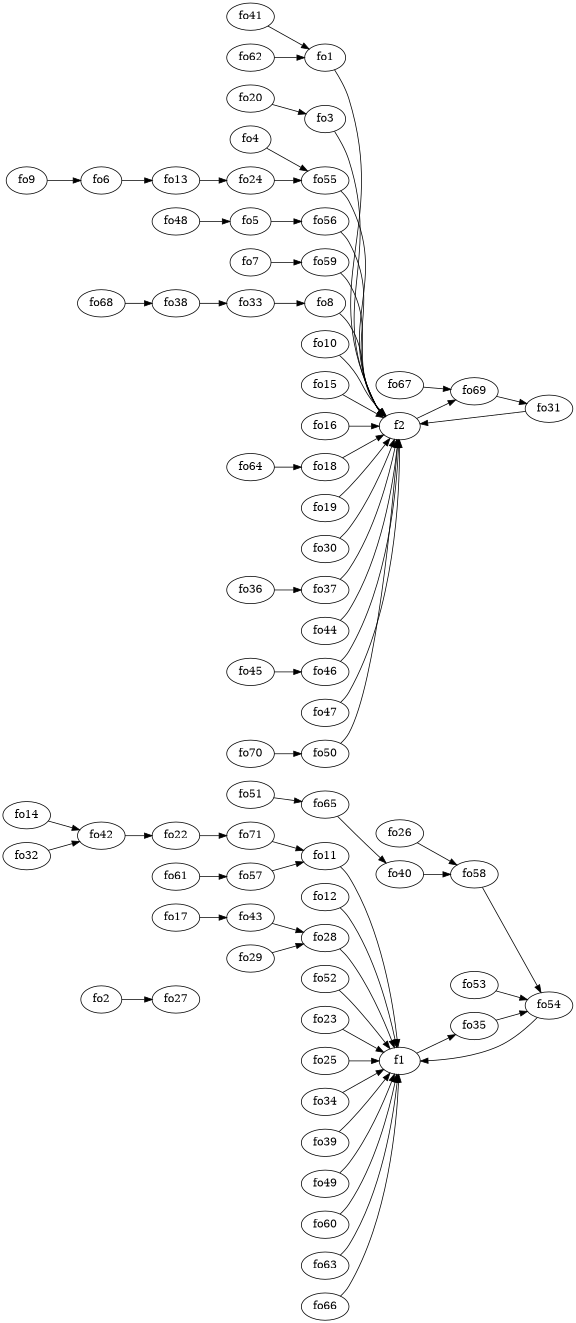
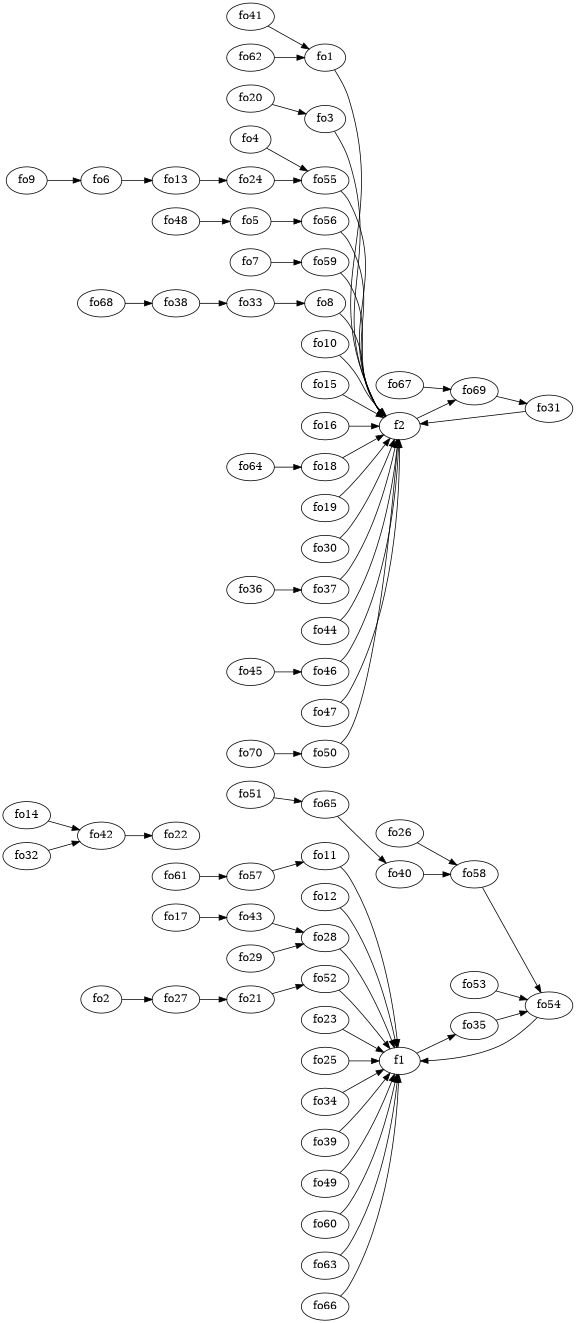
  strict digraph {
    fontname="DejaVu Serif"
    rankdir=LR
    node [fontname="DejaVu Serif"]
    edge [fontname="DejaVu Serif" weight=2]
    f1
    fo35
    fo54
    f2
    fo69
    fo31
    fo1
    fo2
    fo27
+   fo21
    fo3
    fo4
    fo55
    fo5
    fo56
    fo6
    fo13
    fo24
    fo7
    fo59
    fo8
    fo9
    fo10
    fo11
    fo12
    fo14
    fo42
    fo22
    fo15
    fo16
    fo17
    fo43
    fo28
    fo18
    fo19
    fo20
    fo52
-   fo71
    fo23
    fo25
    fo26
    fo58
    fo29
    fo30
    fo32
    fo33
    fo34
    fo36
    fo37
    fo38
    fo39
    fo40
    fo41
    fo44
    fo45
    fo46
    fo47
    fo48
    fo49
    fo50
    fo51
    fo65
    fo53
    fo57
    fo60
    fo61
    fo62
    fo63
    fo64
    fo66
    fo67
    fo68
    fo70
    f1 -> fo35
    fo35 -> fo54
    fo54 -> f1
    f2 -> fo69
    fo69 -> fo31
    fo31 -> f2
    fo1 -> f2
    fo2 -> fo27
+   fo27 -> fo21
+   fo21 -> fo52
    fo3 -> f2
    fo4 -> fo55
    fo55 -> f2
    fo5 -> fo56
    fo56 -> f2
    fo6 -> fo13
    fo13 -> fo24
    fo24 -> fo55
    fo7 -> fo59
    fo59 -> f2
    fo8 -> f2
    fo9 -> fo6
    fo10 -> f2
    fo11 -> f1
    fo12 -> f1
    fo14 -> fo42
    fo42 -> fo22
-   fo22 -> fo71
    fo15 -> f2
    fo16 -> f2
    fo17 -> fo43
    fo43 -> fo28
    fo28 -> f1
    fo18 -> f2
    fo19 -> f2
    fo20 -> fo3
    fo52 -> f1
-   fo71 -> fo11
    fo23 -> f1
    fo25 -> f1
    fo26 -> fo58
    fo58 -> fo54
    fo29 -> fo28
    fo30 -> f2
    fo32 -> fo42
    fo33 -> fo8
    fo34 -> f1
    fo36 -> fo37
    fo37 -> f2
    fo38 -> fo33
    fo39 -> f1
    fo40 -> fo58
    fo41 -> fo1
    fo44 -> f2
    fo45 -> fo46
    fo46 -> f2
    fo47 -> f2
    fo48 -> fo5
    fo49 -> f1
    fo50 -> f2
    fo51 -> fo65
    fo65 -> fo40
    fo53 -> fo54
    fo57 -> fo11
    fo60 -> f1
    fo61 -> fo57
    fo62 -> fo1
    fo63 -> f1
    fo64 -> fo18
    fo66 -> f1
    fo67 -> fo69
    fo68 -> fo38
    fo70 -> fo50
  }
